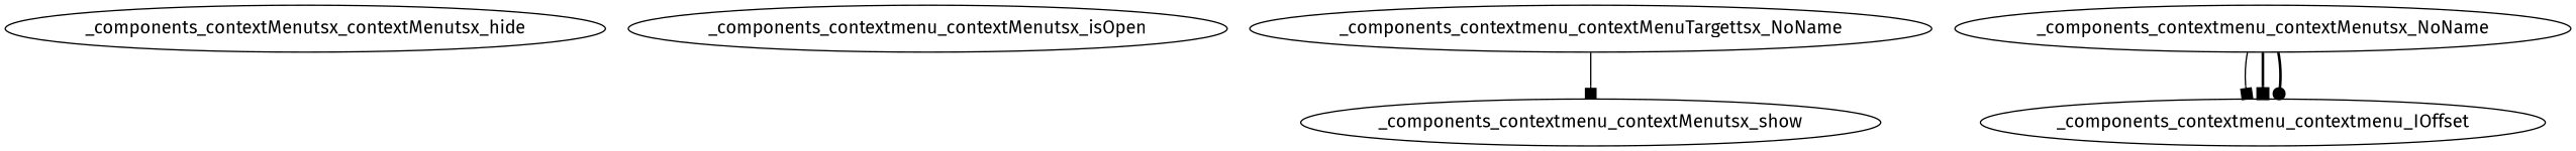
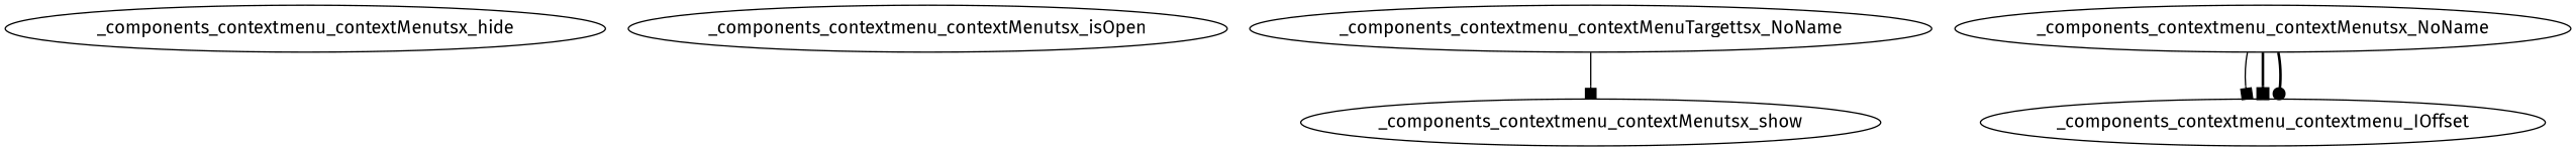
  digraph {
    fontname="Fira Sans"
    node [fontname="Fira Sans"]
    edge [arrowhead=box fontname="Fira Sans" style=solid]
-   _components_contextmenu_contextMenutsx_hide [label=_components_contextMenutsx_contextMenutsx_hide]
+   _components_contextmenu_contextMenutsx_hide
    _components_contextmenu_contextMenutsx_isOpen
    _components_contextmenu_contextMenuTargettsx_NoName
    _components_contextmenu_contextMenutsx_show
    n5 [label=_components_contextmenu_contextmenu_IOffset]
    _components_contextmenu_contextMenutsx_NoName
    _components_contextmenu_contextMenuTargettsx_NoName -> _components_contextmenu_contextMenutsx_show
    _components_contextmenu_contextMenutsx_NoName -> n5
    _components_contextmenu_contextMenutsx_NoName -> n5 [style=bold]
    _components_contextmenu_contextMenutsx_NoName -> n5 [arrowhead=dot style=bold]
  }
